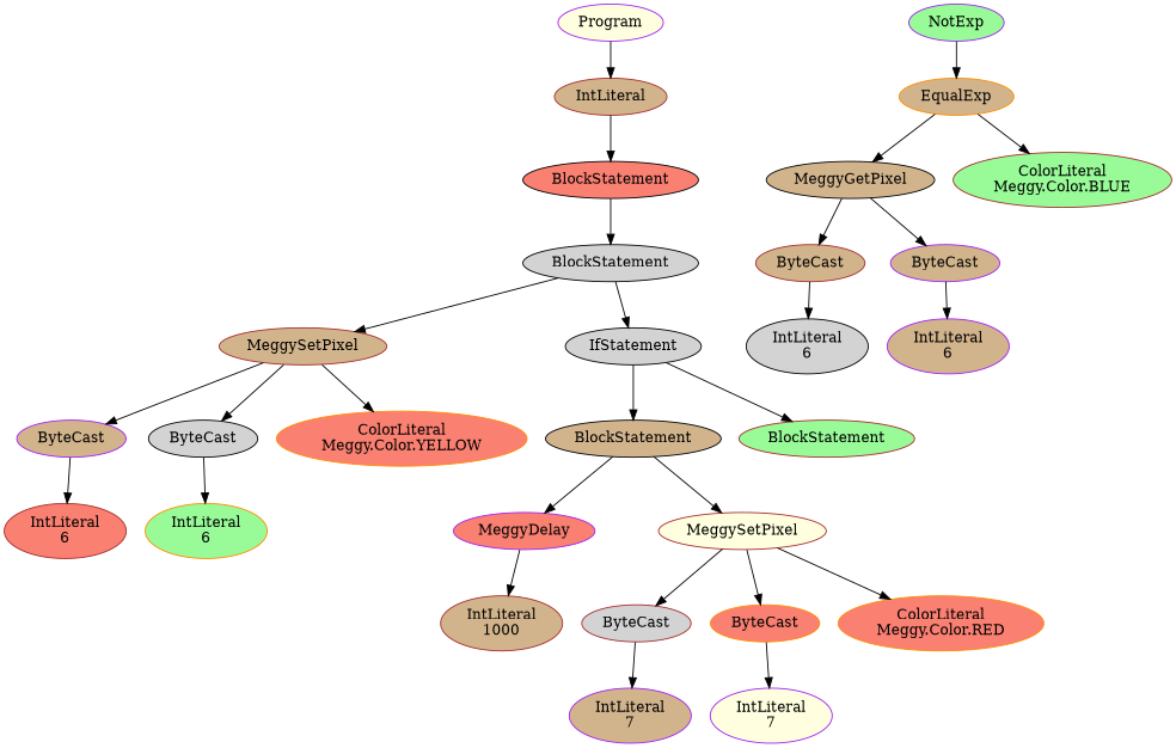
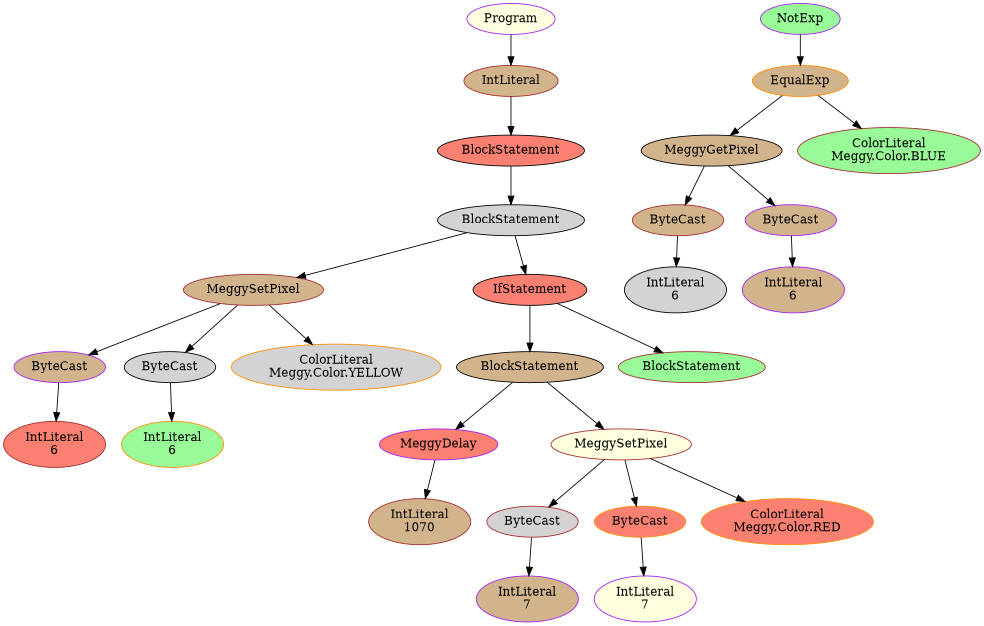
  digraph {
    node [color=brown fillcolor=tan style=filled]
    n1 [color=purple fillcolor=lightyellow label=Program]
    n2 [label=IntLiteral]
    n3 [color=black fillcolor=salmon label=BlockStatement]
    n4 [color=black fillcolor=lightgrey label=BlockStatement]
    n5 [label=MeggySetPixel]
-   n6 [color=black fillcolor=lightgrey label=IfStatement]
+   n6 [color=black fillcolor=salmon label=IfStatement]
    n7 [color=purple label=ByteCast]
    n8 [color=black fillcolor=lightgrey label=ByteCast]
-   n9 [color=darkorange fillcolor=salmon label="ColorLiteral\nMeggy.Color.YELLOW"]
+   n9 [color=darkorange fillcolor=lightgrey label="ColorLiteral\nMeggy.Color.YELLOW"]
    n10 [color=black label=BlockStatement]
    n11 [fillcolor=palegreen label=BlockStatement]
    n12 [fillcolor=salmon label="IntLiteral\n6"]
    n13 [color=darkorange fillcolor=palegreen label="IntLiteral\n6"]
    n14 [color=purple fillcolor=palegreen label=NotExp]
    n15 [color=darkorange label=EqualExp]
    n16 [color=purple fillcolor=salmon label=MeggyDelay]
    n17 [fillcolor=lightyellow label=MeggySetPixel]
    n18 [color=black label=MeggyGetPixel]
    n19 [fillcolor=palegreen label="ColorLiteral\nMeggy.Color.BLUE"]
    n20 [label=ByteCast]
    n21 [color=purple label=ByteCast]
    n22 [color=black fillcolor=lightgrey label="IntLiteral\n6"]
    n23 [color=purple label="IntLiteral\n6"]
-   n24 [label="IntLiteral\n1000"]
+   n24 [label="IntLiteral\n1070"]
    n25 [fillcolor=lightgrey label=ByteCast]
    n26 [color=darkorange fillcolor=salmon label=ByteCast]
    n27 [color=darkorange fillcolor=salmon label="ColorLiteral\nMeggy.Color.RED"]
    n28 [color=purple label="IntLiteral\n7"]
    n29 [color=purple fillcolor=lightyellow label="IntLiteral\n7"]
    n1 -> n2
    n2 -> n3
    n3 -> n4
    n4 -> n5
    n4 -> n6
    n5 -> n7
    n5 -> n8
    n5 -> n9
    n6 -> n10
    n6 -> n11
    n7 -> n12
    n8 -> n13
    n10 -> n16
    n10 -> n17
    n14 -> n15
    n15 -> n18
    n15 -> n19
    n16 -> n24
    n17 -> n25
    n17 -> n26
    n17 -> n27
    n18 -> n20
    n18 -> n21
    n20 -> n22
    n21 -> n23
    n25 -> n28
    n26 -> n29
  }
